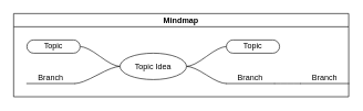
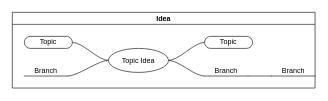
  <mxCell id="0" />
  <mxCell id="1" parent="0" />
- <mxCell id="2" value="Mindmap" style="swimlane;startSize=20;horizontal=1;containerType=tree;" parent="1" vertex="1"><mxGeometry x="20" y="20" width="504" height="126" as="geometry" /></mxCell>
+ <mxCell id="2" value="Idea" style="swimlane;startSize=20;horizontal=1;containerType=tree;" parent="1" vertex="1"><mxGeometry x="20" y="20" width="504" height="126" as="geometry" /></mxCell>
  <mxCell id="3" value="" style="edgeStyle=entityRelationEdgeStyle;startArrow=none;endArrow=none;segment=10;curved=1;sourcePerimeterSpacing=0;targetPerimeterSpacing=0;rounded=0;" parent="2" source="7" target="8" edge="1"><mxGeometry relative="1" as="geometry" /></mxCell>
  <mxCell id="4" value="" style="edgeStyle=entityRelationEdgeStyle;startArrow=none;endArrow=none;segment=10;curved=1;sourcePerimeterSpacing=0;targetPerimeterSpacing=0;rounded=0;" parent="2" source="7" target="9" edge="1"><mxGeometry relative="1" as="geometry" /></mxCell>
  <mxCell id="5" value="" style="edgeStyle=entityRelationEdgeStyle;startArrow=none;endArrow=none;segment=10;curved=1;sourcePerimeterSpacing=0;targetPerimeterSpacing=0;rounded=0;" parent="2" source="7" target="10" edge="1"><mxGeometry relative="1" as="geometry" /></mxCell>
  <mxCell id="6" value="" style="edgeStyle=entityRelationEdgeStyle;startArrow=none;endArrow=none;segment=10;curved=1;sourcePerimeterSpacing=0;targetPerimeterSpacing=0;rounded=0;" parent="2" source="7" target="11" edge="1"><mxGeometry relative="1" as="geometry" /></mxCell>
  <mxCell id="7" value="Topic Idea" style="ellipse;whiteSpace=wrap;html=1;align=center;treeFolding=1;treeMoving=1;newEdgeStyle={&quot;edgeStyle&quot;:&quot;entityRelationEdgeStyle&quot;,&quot;startArrow&quot;:&quot;none&quot;,&quot;endArrow&quot;:&quot;none&quot;,&quot;segment&quot;:10,&quot;curved&quot;:1,&quot;sourcePerimeterSpacing&quot;:0,&quot;targetPerimeterSpacing&quot;:0};" parent="2" vertex="1"><mxGeometry x="160" y="60" width="100" height="40" as="geometry" /></mxCell>
  <mxCell id="8" value="Topic" style="whiteSpace=wrap;html=1;rounded=1;arcSize=50;align=center;verticalAlign=middle;strokeWidth=1;autosize=1;spacing=4;treeFolding=1;treeMoving=1;newEdgeStyle={&quot;edgeStyle&quot;:&quot;entityRelationEdgeStyle&quot;,&quot;startArrow&quot;:&quot;none&quot;,&quot;endArrow&quot;:&quot;none&quot;,&quot;segment&quot;:10,&quot;curved&quot;:1,&quot;sourcePerimeterSpacing&quot;:0,&quot;targetPerimeterSpacing&quot;:0};" parent="2" vertex="1"><mxGeometry x="320" y="40" width="80" height="20" as="geometry" /></mxCell>
  <mxCell id="9" value="Branch" style="whiteSpace=wrap;html=1;shape=partialRectangle;top=0;left=0;bottom=1;right=0;points=[[0,1],[1,1]];fillColor=none;align=center;verticalAlign=bottom;routingCenterY=0.5;snapToPoint=1;autosize=1;treeFolding=1;treeMoving=1;newEdgeStyle={&quot;edgeStyle&quot;:&quot;entityRelationEdgeStyle&quot;,&quot;startArrow&quot;:&quot;none&quot;,&quot;endArrow&quot;:&quot;none&quot;,&quot;segment&quot;:10,&quot;curved&quot;:1,&quot;sourcePerimeterSpacing&quot;:0,&quot;targetPerimeterSpacing&quot;:0};" parent="2" vertex="1"><mxGeometry x="320" y="80" width="72" height="26" as="geometry" /></mxCell>
  <mxCell id="10" value="Topic" style="whiteSpace=wrap;html=1;rounded=1;arcSize=50;align=center;verticalAlign=middle;strokeWidth=1;autosize=1;spacing=4;treeFolding=1;treeMoving=1;newEdgeStyle={&quot;edgeStyle&quot;:&quot;entityRelationEdgeStyle&quot;,&quot;startArrow&quot;:&quot;none&quot;,&quot;endArrow&quot;:&quot;none&quot;,&quot;segment&quot;:10,&quot;curved&quot;:1,&quot;sourcePerimeterSpacing&quot;:0,&quot;targetPerimeterSpacing&quot;:0};" parent="2" vertex="1"><mxGeometry x="20" y="40" width="80" height="20" as="geometry" /></mxCell>
  <mxCell id="11" value="Branch" style="whiteSpace=wrap;html=1;shape=partialRectangle;top=0;left=0;bottom=1;right=0;points=[[0,1],[1,1]];fillColor=none;align=center;verticalAlign=bottom;routingCenterY=0.5;snapToPoint=1;autosize=1;treeFolding=1;treeMoving=1;newEdgeStyle={&quot;edgeStyle&quot;:&quot;entityRelationEdgeStyle&quot;,&quot;startArrow&quot;:&quot;none&quot;,&quot;endArrow&quot;:&quot;none&quot;,&quot;segment&quot;:10,&quot;curved&quot;:1,&quot;sourcePerimeterSpacing&quot;:0,&quot;targetPerimeterSpacing&quot;:0};" parent="2" vertex="1"><mxGeometry x="20" y="80" width="72" height="26" as="geometry" /></mxCell>
  <mxCell id="12" value="" style="edgeStyle=entityRelationEdgeStyle;startArrow=none;endArrow=none;segment=10;curved=1;sourcePerimeterSpacing=0;targetPerimeterSpacing=0;rounded=0;" edge="1" target="13" source="9" parent="2"><mxGeometry relative="1" as="geometry"><mxPoint x="710" y="440" as="sourcePoint" /></mxGeometry></mxCell>
  <mxCell id="13" value="Branch" style="whiteSpace=wrap;html=1;shape=partialRectangle;top=0;left=0;bottom=1;right=0;points=[[0,1],[1,1]];fillColor=none;align=center;verticalAlign=bottom;routingCenterY=0.5;snapToPoint=1;autosize=1;treeFolding=1;treeMoving=1;newEdgeStyle={&quot;edgeStyle&quot;:&quot;entityRelationEdgeStyle&quot;,&quot;startArrow&quot;:&quot;none&quot;,&quot;endArrow&quot;:&quot;none&quot;,&quot;segment&quot;:10,&quot;curved&quot;:1,&quot;sourcePerimeterSpacing&quot;:0,&quot;targetPerimeterSpacing&quot;:0};" vertex="1" parent="2"><mxGeometry x="432" y="80" width="72" height="26" as="geometry" /></mxCell>
